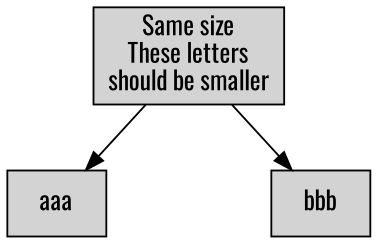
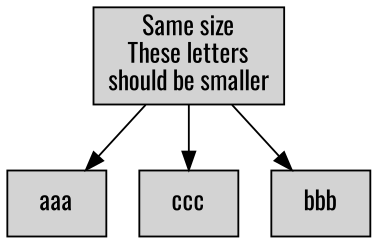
  digraph {
    fontname=Oswald
    node [fontname=Oswald shape=box style=filled]
    edge [fontname=Oswald]
    n1 [label=aaa]
+   n2 [label=ccc]
    n3 [label=bbb]
    n4 [label="Same size\nThese letters\nshould be smaller"]
    n4 -> n1
+   n4 -> n2
    n4 -> n3
  }
